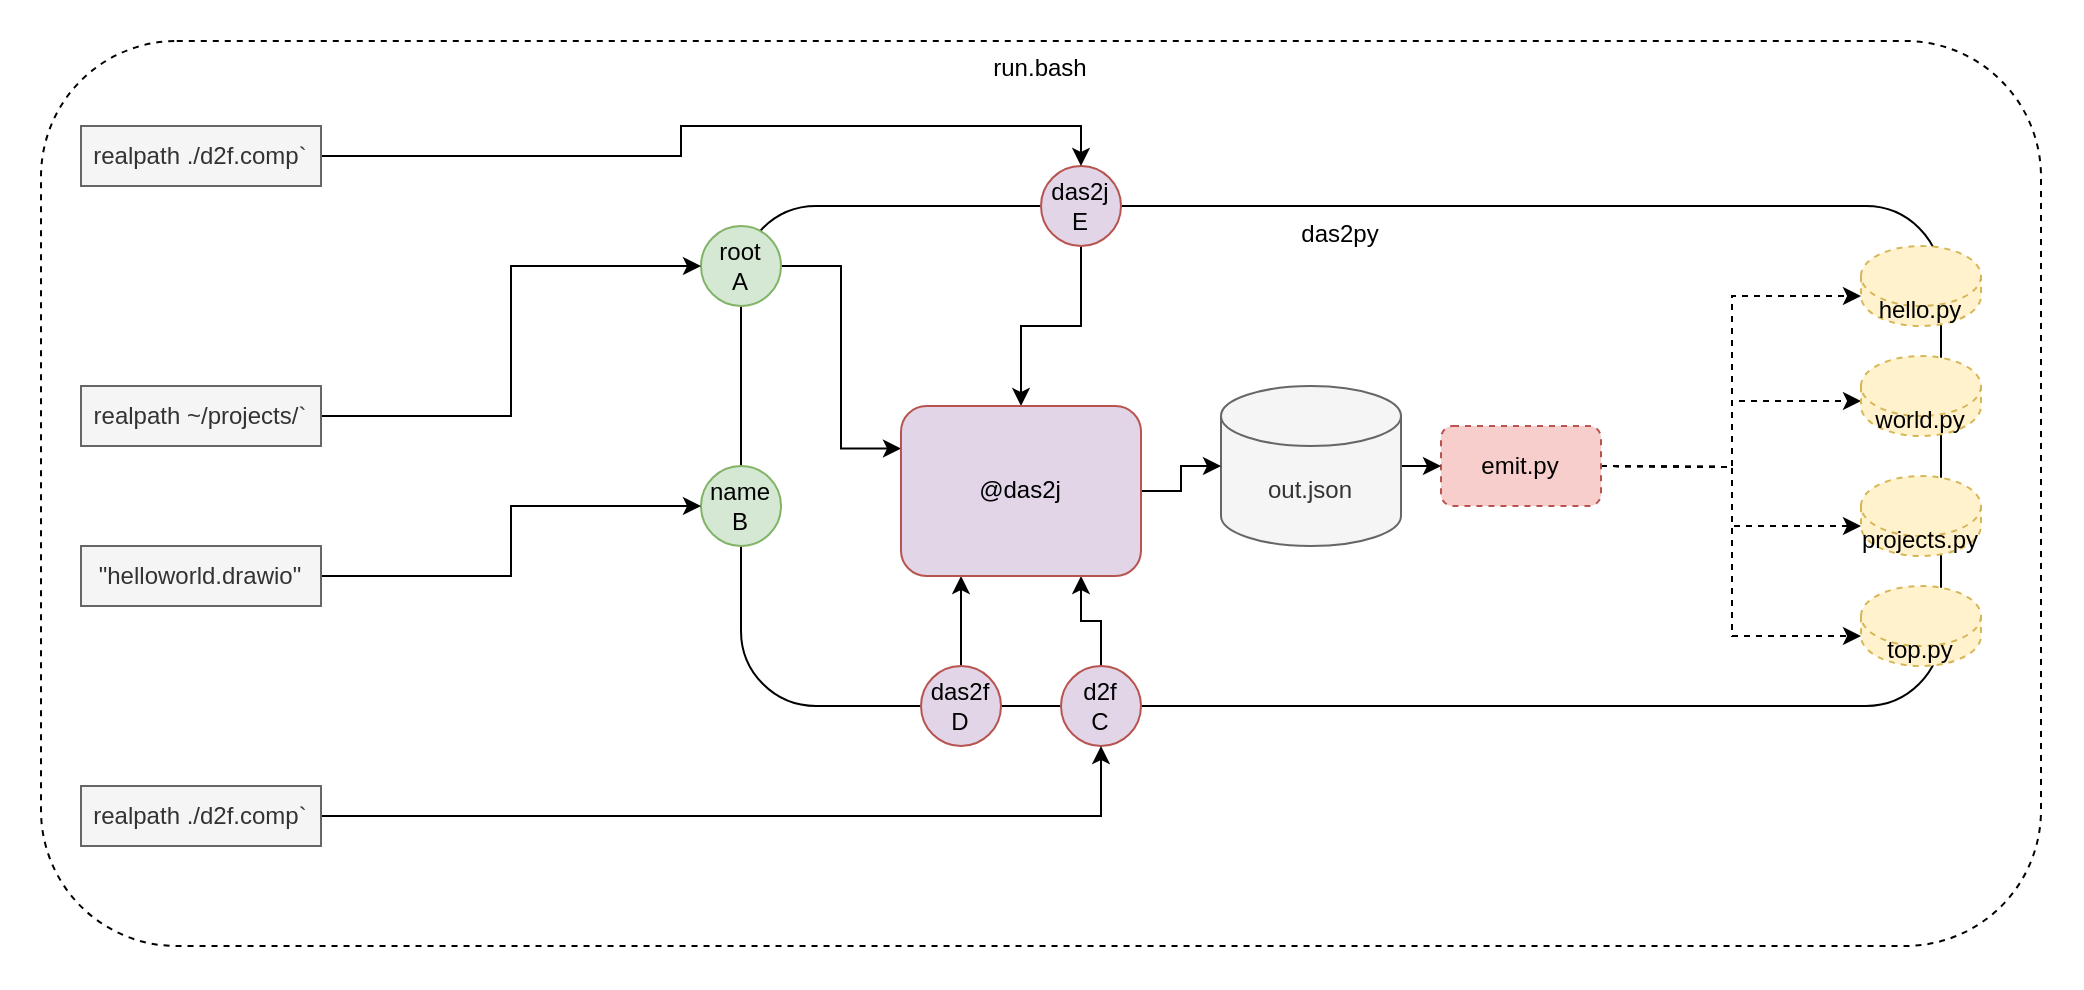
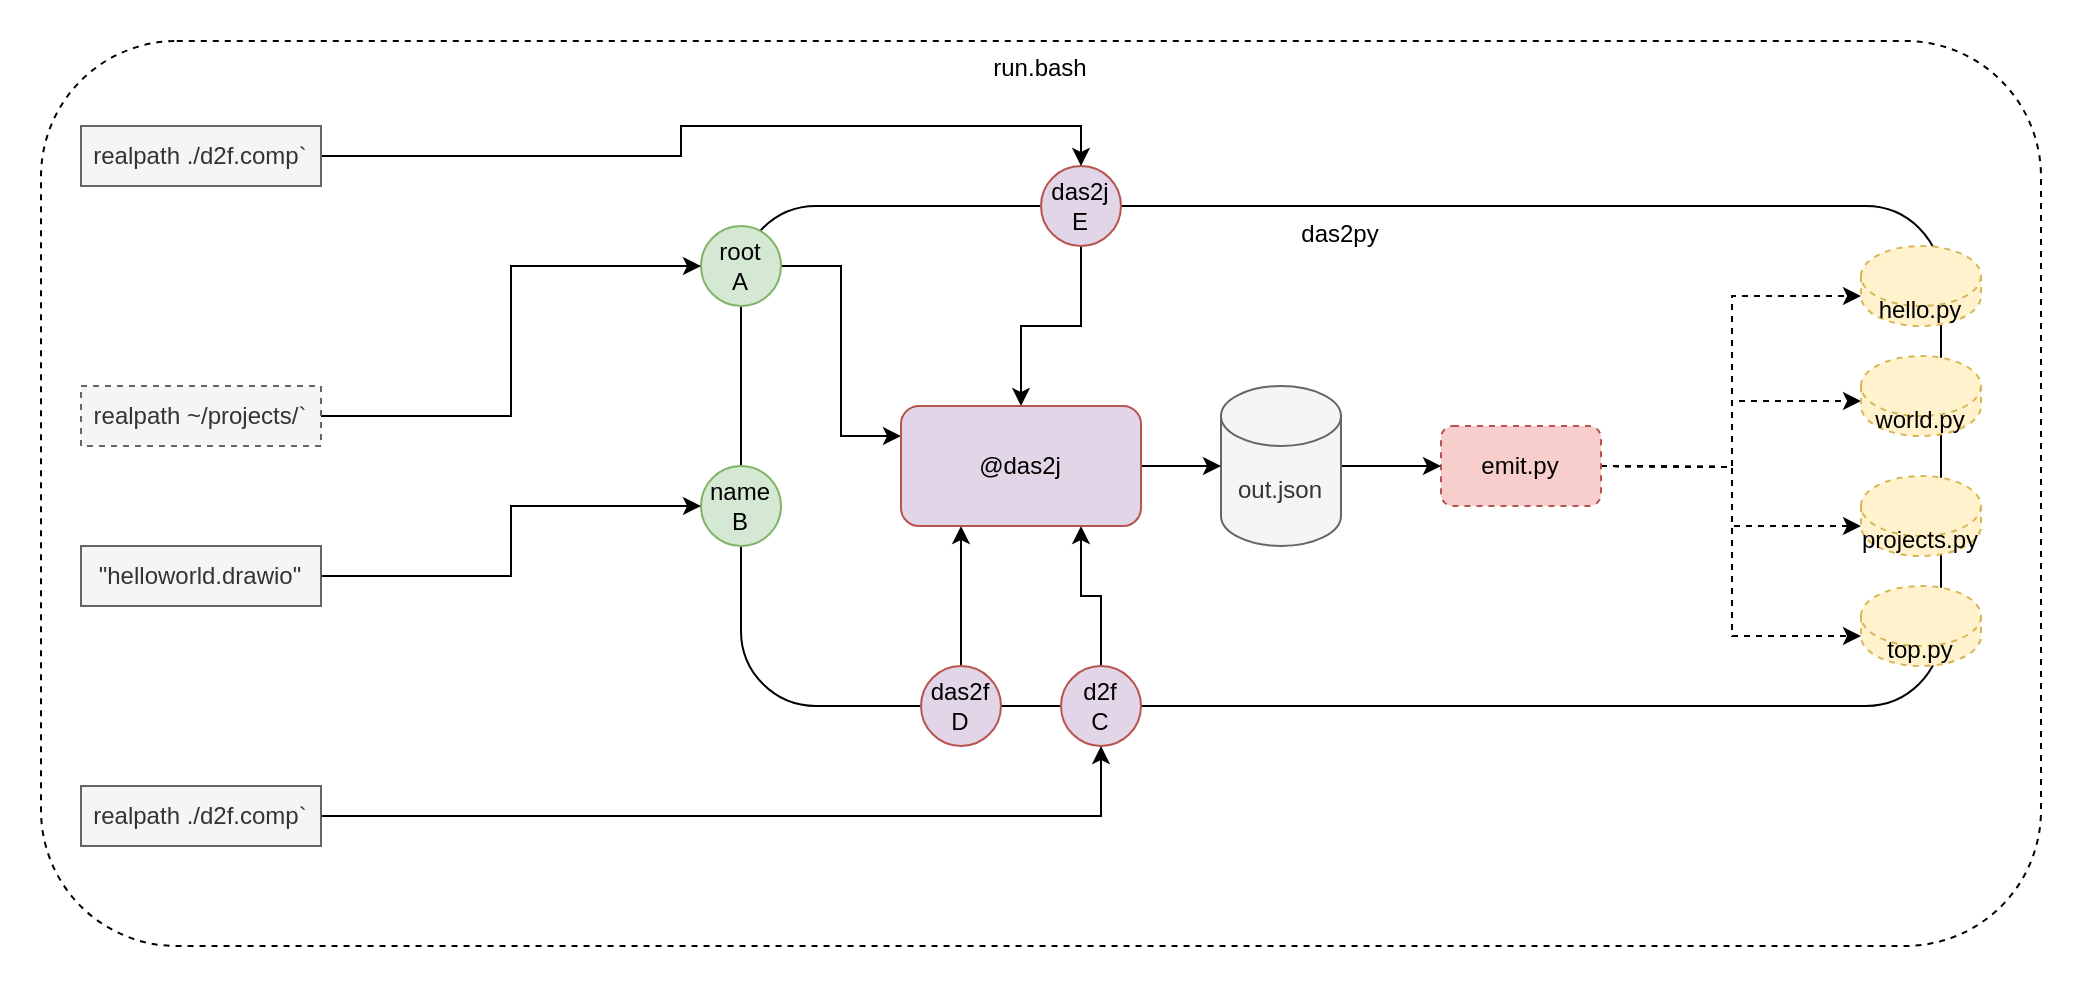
  <mxCell id="0" />
  <mxCell id="1" parent="0" />
  <mxCell id="2" value="run.bash" style="rounded=1;whiteSpace=wrap;html=1;dashed=1;verticalAlign=top;" vertex="1" parent="1"><mxGeometry x="20" y="20" width="1000" height="452.5" as="geometry" /></mxCell>
  <mxCell id="3" value="das2py" style="rounded=1;whiteSpace=wrap;html=1;verticalAlign=top;" vertex="1" parent="1"><mxGeometry x="370" y="102.5" width="600" height="250" as="geometry" /></mxCell>
  <mxCell id="4" style="edgeStyle=orthogonalEdgeStyle;rounded=0;orthogonalLoop=1;jettySize=auto;html=1;exitX=0.5;exitY=1;exitDx=0;exitDy=0;" edge="1" parent="1" source="5" target="33"><mxGeometry relative="1" as="geometry" /></mxCell>
  <mxCell id="5" value="das2j&lt;br&gt;E" style="ellipse;whiteSpace=wrap;html=1;aspect=fixed;fillColor=#e1d5e7;strokeColor=#b85450;" vertex="1" parent="1"><mxGeometry x="520" y="82.5" width="40" height="40" as="geometry" /></mxCell>
  <mxCell id="6" style="edgeStyle=orthogonalEdgeStyle;rounded=0;orthogonalLoop=1;jettySize=auto;html=1;exitX=1;exitY=0.5;exitDx=0;exitDy=0;exitPerimeter=0;entryX=0;entryY=1;entryDx=0;entryDy=-15;dashed=1;entryPerimeter=0;" edge="1" parent="1" target="13"><mxGeometry relative="1" as="geometry"><mxPoint x="800" y="232.5" as="sourcePoint" /></mxGeometry></mxCell>
  <mxCell id="7" style="edgeStyle=orthogonalEdgeStyle;rounded=0;orthogonalLoop=1;jettySize=auto;html=1;entryX=0;entryY=1;entryDx=0;entryDy=-15;dashed=1;entryPerimeter=0;" edge="1" parent="1" target="15"><mxGeometry relative="1" as="geometry"><mxPoint x="800" y="232.5" as="sourcePoint" /></mxGeometry></mxCell>
  <mxCell id="8" style="edgeStyle=orthogonalEdgeStyle;rounded=0;orthogonalLoop=1;jettySize=auto;html=1;entryX=0;entryY=1;entryDx=0;entryDy=-15;dashed=1;entryPerimeter=0;" edge="1" parent="1" target="16"><mxGeometry relative="1" as="geometry"><mxPoint x="800" y="232.5" as="sourcePoint" /></mxGeometry></mxCell>
  <mxCell id="9" style="edgeStyle=orthogonalEdgeStyle;rounded=0;orthogonalLoop=1;jettySize=auto;html=1;entryX=0;entryY=0;entryDx=0;entryDy=22.5;dashed=1;entryPerimeter=0;" edge="1" parent="1" target="14"><mxGeometry relative="1" as="geometry"><mxPoint x="800" y="232.5" as="sourcePoint" /></mxGeometry></mxCell>
  <mxCell id="10" value="name&lt;br&gt;B" style="ellipse;whiteSpace=wrap;html=1;aspect=fixed;fillColor=#d5e8d4;strokeColor=#82b366;" vertex="1" parent="1"><mxGeometry x="350" y="232.5" width="40" height="40" as="geometry" /></mxCell>
  <mxCell id="11" style="edgeStyle=orthogonalEdgeStyle;rounded=0;orthogonalLoop=1;jettySize=auto;html=1;exitX=1;exitY=0.5;exitDx=0;exitDy=0;entryX=0;entryY=0.25;entryDx=0;entryDy=0;" edge="1" parent="1" source="12" target="33"><mxGeometry relative="1" as="geometry" /></mxCell>
  <mxCell id="12" value="root&lt;br&gt;A" style="ellipse;whiteSpace=wrap;html=1;aspect=fixed;fillColor=#d5e8d4;strokeColor=#82b366;" vertex="1" parent="1"><mxGeometry x="350" y="112.5" width="40" height="40" as="geometry" /></mxCell>
  <mxCell id="13" value="hello.py" style="shape=cylinder3;whiteSpace=wrap;html=1;boundedLbl=1;backgroundOutline=1;size=15;dashed=1;fillColor=#fff2cc;strokeColor=#d6b656;" vertex="1" parent="1"><mxGeometry x="930" y="122.5" width="60" height="40" as="geometry" /></mxCell>
  <mxCell id="14" value="world.py" style="shape=cylinder3;whiteSpace=wrap;html=1;boundedLbl=1;backgroundOutline=1;size=15;dashed=1;fillColor=#fff2cc;strokeColor=#d6b656;" vertex="1" parent="1"><mxGeometry x="930" y="177.5" width="60" height="40" as="geometry" /></mxCell>
  <mxCell id="15" value="projects.py" style="shape=cylinder3;whiteSpace=wrap;html=1;boundedLbl=1;backgroundOutline=1;size=15;dashed=1;fillColor=#fff2cc;strokeColor=#d6b656;" vertex="1" parent="1"><mxGeometry x="930" y="237.5" width="60" height="40" as="geometry" /></mxCell>
  <mxCell id="16" value="top.py" style="shape=cylinder3;whiteSpace=wrap;html=1;boundedLbl=1;backgroundOutline=1;size=15;dashed=1;fillColor=#fff2cc;strokeColor=#d6b656;" vertex="1" parent="1"><mxGeometry x="930" y="292.5" width="60" height="40" as="geometry" /></mxCell>
  <mxCell id="17" style="edgeStyle=orthogonalEdgeStyle;rounded=0;orthogonalLoop=1;jettySize=auto;html=1;exitX=0.5;exitY=0;exitDx=0;exitDy=0;entryX=0.25;entryY=1;entryDx=0;entryDy=0;" edge="1" parent="1" source="18" target="33"><mxGeometry relative="1" as="geometry" /></mxCell>
  <mxCell id="18" value="das2f&lt;br&gt;D" style="ellipse;whiteSpace=wrap;html=1;aspect=fixed;fillColor=#e1d5e7;strokeColor=#b85450;" vertex="1" parent="1"><mxGeometry x="460" y="332.5" width="40" height="40" as="geometry" /></mxCell>
  <mxCell id="19" style="edgeStyle=orthogonalEdgeStyle;rounded=0;orthogonalLoop=1;jettySize=auto;html=1;exitX=0.5;exitY=0;exitDx=0;exitDy=0;entryX=0.75;entryY=1;entryDx=0;entryDy=0;" edge="1" parent="1" source="20" target="33"><mxGeometry relative="1" as="geometry" /></mxCell>
  <mxCell id="20" value="d2f&lt;br&gt;C" style="ellipse;whiteSpace=wrap;html=1;aspect=fixed;fillColor=#e1d5e7;strokeColor=#b85450;" vertex="1" parent="1"><mxGeometry x="530" y="332.5" width="40" height="40" as="geometry" /></mxCell>
  <mxCell id="21" value="emit.py" style="rounded=1;whiteSpace=wrap;html=1;fillColor=#f8cecc;strokeColor=#b85450;dashed=1;" vertex="1" parent="1"><mxGeometry x="720" y="212.5" width="80" height="40" as="geometry" /></mxCell>
  <mxCell id="22" style="edgeStyle=orthogonalEdgeStyle;rounded=0;orthogonalLoop=1;jettySize=auto;html=1;entryX=0;entryY=0.5;entryDx=0;entryDy=0;" edge="1" parent="1" source="23" target="12"><mxGeometry relative="1" as="geometry" /></mxCell>
- <mxCell id="23" value="realpath ~/projects/`" style="rounded=0;whiteSpace=wrap;html=1;fillColor=#f5f5f5;strokeColor=#666666;fontColor=#333333;" vertex="1" parent="1"><mxGeometry x="40" y="192.5" width="120" height="30" as="geometry" /></mxCell>
+ <mxCell id="23" value="realpath ~/projects/`" style="rounded=0;whiteSpace=wrap;html=1;fillColor=#f5f5f5;strokeColor=#666666;fontColor=#333333;dashed=1;" vertex="1" parent="1"><mxGeometry x="40" y="192.5" width="120" height="30" as="geometry" /></mxCell>
  <mxCell id="24" style="edgeStyle=orthogonalEdgeStyle;rounded=0;orthogonalLoop=1;jettySize=auto;html=1;exitX=1;exitY=0.5;exitDx=0;exitDy=0;entryX=0;entryY=0.5;entryDx=0;entryDy=0;" edge="1" parent="1" source="25" target="10"><mxGeometry relative="1" as="geometry" /></mxCell>
  <mxCell id="25" value="&quot;helloworld.drawio&quot;" style="rounded=0;whiteSpace=wrap;html=1;fillColor=#f5f5f5;strokeColor=#666666;fontColor=#333333;" vertex="1" parent="1"><mxGeometry x="40" y="272.5" width="120" height="30" as="geometry" /></mxCell>
  <mxCell id="26" style="edgeStyle=orthogonalEdgeStyle;rounded=0;orthogonalLoop=1;jettySize=auto;html=1;exitX=1;exitY=0.5;exitDx=0;exitDy=0;entryX=0.5;entryY=1;entryDx=0;entryDy=0;" edge="1" parent="1" source="27" target="20"><mxGeometry relative="1" as="geometry" /></mxCell>
  <mxCell id="27" value="realpath ./d2f.comp`" style="rounded=0;whiteSpace=wrap;html=1;fillColor=#f5f5f5;strokeColor=#666666;fontColor=#333333;" vertex="1" parent="1"><mxGeometry x="40" y="392.5" width="120" height="30" as="geometry" /></mxCell>
  <mxCell id="28" style="edgeStyle=orthogonalEdgeStyle;rounded=0;orthogonalLoop=1;jettySize=auto;html=1;exitX=1;exitY=0.5;exitDx=0;exitDy=0;entryX=0.5;entryY=0;entryDx=0;entryDy=0;" edge="1" parent="1" source="29" target="5"><mxGeometry relative="1" as="geometry" /></mxCell>
  <mxCell id="29" value="realpath ./d2f.comp`" style="rounded=0;whiteSpace=wrap;html=1;fillColor=#f5f5f5;strokeColor=#666666;fontColor=#333333;" vertex="1" parent="1"><mxGeometry x="40" y="62.5" width="120" height="30" as="geometry" /></mxCell>
  <mxCell id="30" style="edgeStyle=orthogonalEdgeStyle;rounded=0;orthogonalLoop=1;jettySize=auto;html=1;exitX=1;exitY=0.5;exitDx=0;exitDy=0;exitPerimeter=0;entryX=0;entryY=0.5;entryDx=0;entryDy=0;" edge="1" parent="1" source="31" target="21"><mxGeometry relative="1" as="geometry" /></mxCell>
- <mxCell id="31" value="out.json" style="shape=cylinder3;whiteSpace=wrap;html=1;boundedLbl=1;backgroundOutline=1;size=15;fillColor=#f5f5f5;strokeColor=#666666;fontColor=#333333;" vertex="1" parent="1"><mxGeometry x="610" y="192.5" width="90" height="80" as="geometry" /></mxCell>
+ <mxCell id="31" value="out.json" style="shape=cylinder3;whiteSpace=wrap;html=1;boundedLbl=1;backgroundOutline=1;size=15;fillColor=#f5f5f5;strokeColor=#666666;fontColor=#333333;" vertex="1" parent="1"><mxGeometry x="610" y="192.5" width="60" height="80" as="geometry" /></mxCell>
  <mxCell id="32" style="edgeStyle=orthogonalEdgeStyle;rounded=0;orthogonalLoop=1;jettySize=auto;html=1;" edge="1" parent="1" source="33" target="31"><mxGeometry relative="1" as="geometry" /></mxCell>
- <mxCell id="33" value="@das2j" style="rounded=1;whiteSpace=wrap;html=1;fillColor=#e1d5e7;strokeColor=#b85450;" vertex="1" parent="1"><mxGeometry x="450" y="202.5" width="120" height="85" as="geometry" /></mxCell>
+ <mxCell id="33" value="@das2j" style="rounded=1;whiteSpace=wrap;html=1;fillColor=#e1d5e7;strokeColor=#b85450;" vertex="1" parent="1"><mxGeometry x="450" y="202.5" width="120" height="60" as="geometry" /></mxCell>
